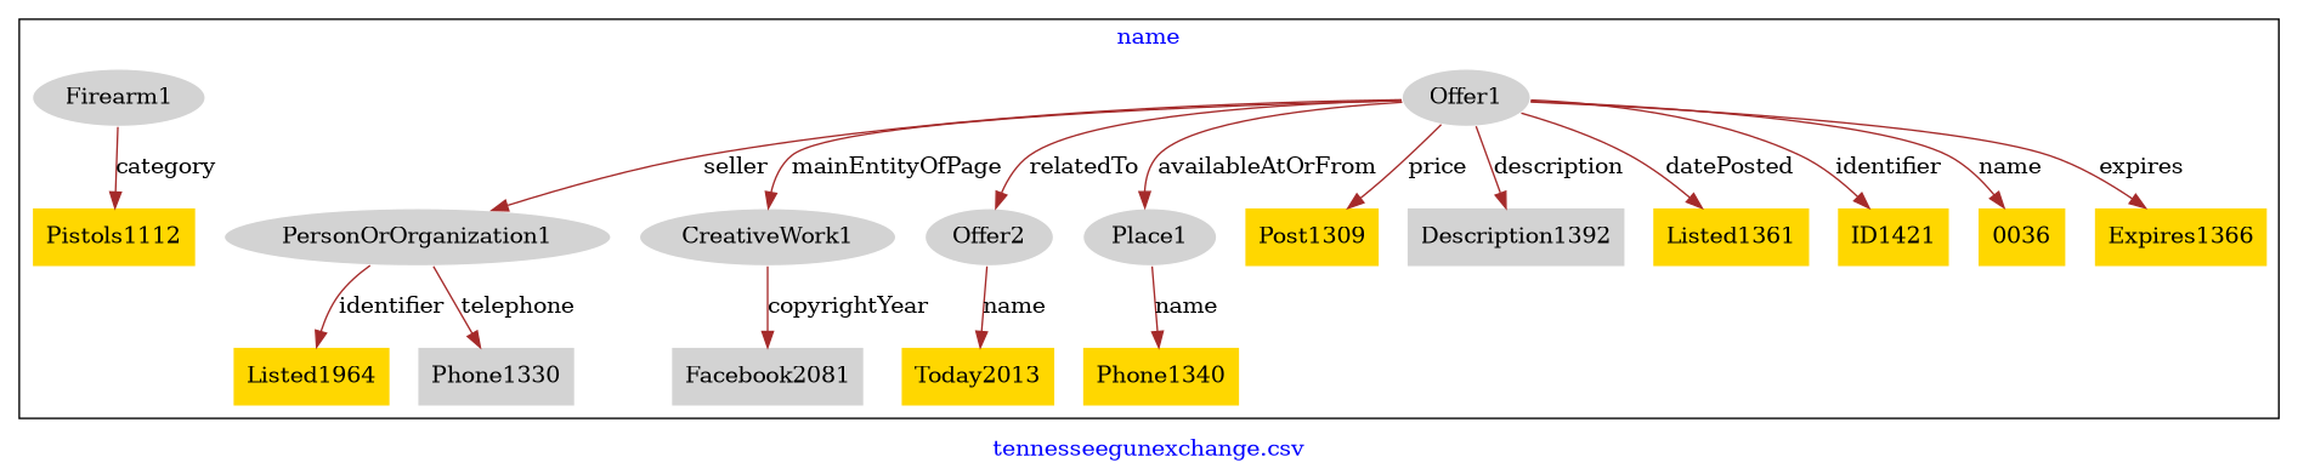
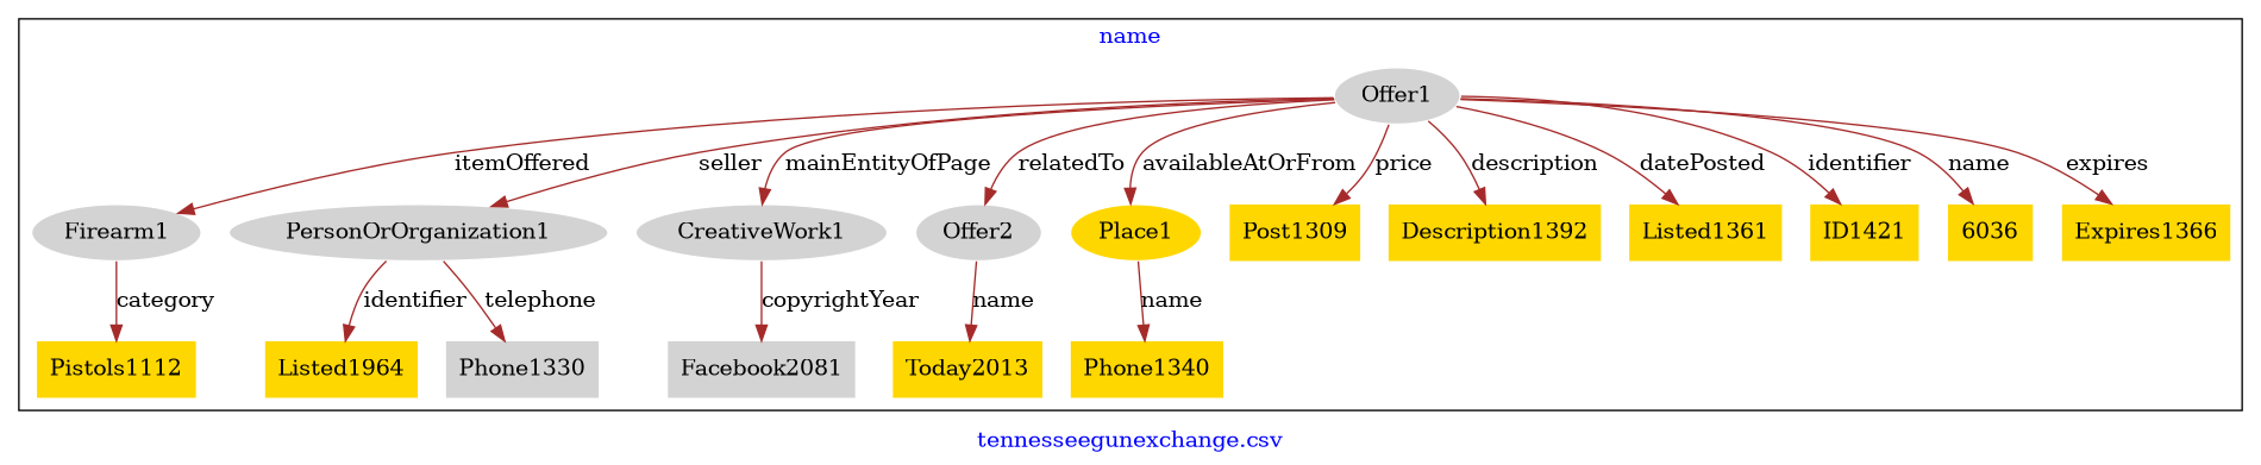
  digraph {
    fontcolor=blue
    label="tennesseegunexchange.csv"
    remincross=true
    node [fillcolor=gold style=filled shape=plaintext]
    edge [color=brown fontcolor=black]
    n1 [color=white fillcolor=lightgray label=Offer1 shape=""]
    n2 [color=white fillcolor=lightgray label=Firearm1 shape=""]
    n3 [color=white fillcolor=lightgray label=PersonOrOrganization1 shape=""]
    n4 [color=white fillcolor=lightgray label=CreativeWork1 shape=""]
    n5 [color=white fillcolor=lightgray label=Offer2 shape=""]
-   n6 [color=white fillcolor=lightgray label=Place1 shape=""]
+   n6 [color=white label=Place1 shape=""]
    n7 [label=Listed1964]
    n8 [label=Phone1340]
    n9 [label=Post1309]
-   n10 [fillcolor=lightgray label=Description1392]
+   n10 [label=Description1392]
    n11 [label=Listed1361]
    n12 [fillcolor=lightgray label=Phone1330]
    n13 [label=Pistols1112]
    n14 [fillcolor=lightgray label=Facebook2081]
    n15 [label=Today2013]
    n16 [label=ID1421]
-   n17 [label=0036]
+   n17 [label=6036]
    n18 [label=Expires1366]
    subgraph cluster_1 {
      label=name
      n1
      n2
      n3
      n4
      n5
      n6
      n7
      n8
      n9
      n10
      n11
      n12
      n13
      n14
      n15
      n16
      n17
      n18
    }
+   n1 -> n2 [label=itemOffered]
    n1 -> n3 [label=seller]
    n1 -> n4 [label=mainEntityOfPage]
    n1 -> n5 [label=relatedTo]
    n1 -> n6 [label=availableAtOrFrom]
    n1 -> n9 [label=price]
    n1 -> n10 [label=description]
    n1 -> n11 [label=datePosted]
    n1 -> n16 [label=identifier]
    n1 -> n17 [label=name]
    n1 -> n18 [label=expires]
    n2 -> n13 [label=category]
    n3 -> n7 [label=identifier]
    n3 -> n12 [label=telephone]
    n4 -> n14 [label=copyrightYear]
    n5 -> n15 [label=name]
    n6 -> n8 [label=name]
  }
